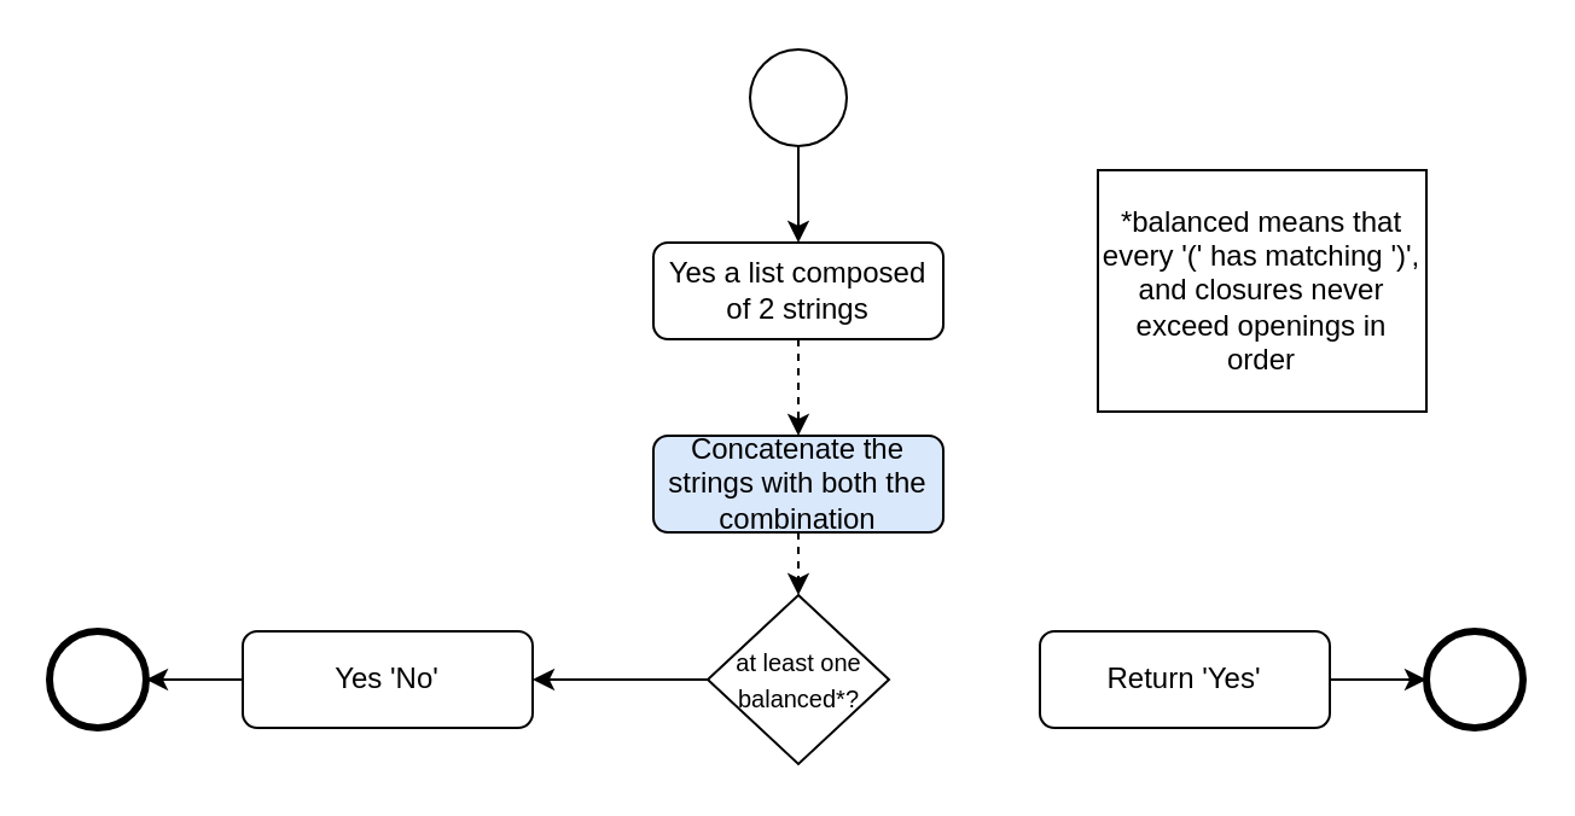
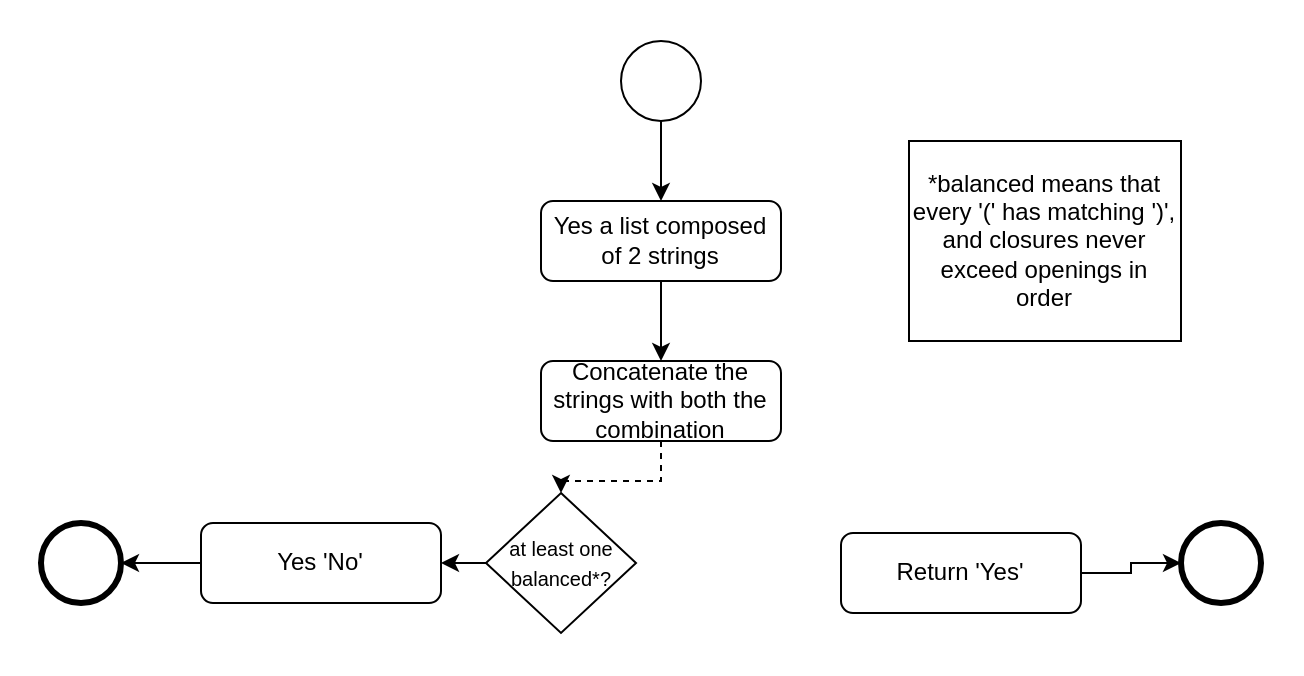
  <mxCell id="0" />
  <mxCell id="1" parent="0" />
  <mxCell id="2" style="edgeStyle=orthogonalEdgeStyle;rounded=0;orthogonalLoop=1;jettySize=auto;html=1;exitX=0.5;exitY=1;exitDx=0;exitDy=0;entryX=0.5;entryY=0;entryDx=0;entryDy=0;" edge="1" parent="1" source="3" target="5"><mxGeometry relative="1" as="geometry"><mxPoint x="410" y="50" as="targetPoint" /></mxGeometry></mxCell>
  <mxCell id="3" value="" style="ellipse;whiteSpace=wrap;html=1;aspect=fixed;" parent="1" vertex="1"><mxGeometry x="310" y="20" width="40" height="40" as="geometry" /></mxCell>
- <mxCell id="4" style="edgeStyle=orthogonalEdgeStyle;rounded=0;orthogonalLoop=1;jettySize=auto;html=1;exitX=0.5;exitY=1;exitDx=0;exitDy=0;entryX=0.5;entryY=0;entryDx=0;entryDy=0;dashed=1;" edge="1" parent="1" source="5" target="10"><mxGeometry relative="1" as="geometry" /></mxCell>
+ <mxCell id="4" style="edgeStyle=orthogonalEdgeStyle;rounded=0;orthogonalLoop=1;jettySize=auto;html=1;exitX=0.5;exitY=1;exitDx=0;exitDy=0;entryX=0.5;entryY=0;entryDx=0;entryDy=0;" edge="1" parent="1" source="5" target="10"><mxGeometry relative="1" as="geometry" /></mxCell>
  <mxCell id="5" value="Yes a list composed of 2 strings" style="rounded=1;whiteSpace=wrap;html=1;" vertex="1" parent="1"><mxGeometry x="270" y="100" width="120" height="40" as="geometry" /></mxCell>
  <mxCell id="6" style="edgeStyle=orthogonalEdgeStyle;rounded=0;orthogonalLoop=1;jettySize=auto;html=1;exitX=1;exitY=0.5;exitDx=0;exitDy=0;entryX=0;entryY=0.5;entryDx=0;entryDy=0;" edge="1" parent="1" source="7" target="8"><mxGeometry relative="1" as="geometry" /></mxCell>
- <mxCell id="7" value="Return 'Yes'" style="rounded=1;whiteSpace=wrap;html=1;" vertex="1" parent="1"><mxGeometry x="430" y="261" width="120" height="40" as="geometry" /></mxCell>
+ <mxCell id="7" value="Return 'Yes'" style="rounded=1;whiteSpace=wrap;html=1;" vertex="1" parent="1"><mxGeometry x="420" y="266" width="120" height="40" as="geometry" /></mxCell>
  <mxCell id="8" value="" style="ellipse;whiteSpace=wrap;html=1;aspect=fixed;strokeWidth=3;" vertex="1" parent="1"><mxGeometry x="590" y="261" width="40" height="40" as="geometry" /></mxCell>
  <mxCell id="9" style="edgeStyle=orthogonalEdgeStyle;rounded=0;orthogonalLoop=1;jettySize=auto;html=1;exitX=0.5;exitY=1;exitDx=0;exitDy=0;entryX=0.5;entryY=0;entryDx=0;entryDy=0;dashed=1;" edge="1" parent="1" source="10" target="12"><mxGeometry relative="1" as="geometry" /></mxCell>
- <mxCell id="10" value="Concatenate the strings with both the combination" style="rounded=1;whiteSpace=wrap;html=1;fillColor=#dae8fc;" vertex="1" parent="1"><mxGeometry x="270" y="180" width="120" height="40" as="geometry" /></mxCell>
+ <mxCell id="10" value="Concatenate the strings with both the combination" style="rounded=1;whiteSpace=wrap;html=1;" vertex="1" parent="1"><mxGeometry x="270" y="180" width="120" height="40" as="geometry" /></mxCell>
  <mxCell id="11" style="edgeStyle=orthogonalEdgeStyle;rounded=0;orthogonalLoop=1;jettySize=auto;html=1;exitX=0;exitY=0.5;exitDx=0;exitDy=0;entryX=1;entryY=0.5;entryDx=0;entryDy=0;" edge="1" parent="1" source="12" target="14"><mxGeometry relative="1" as="geometry" /></mxCell>
- <mxCell id="12" value="&lt;font style=&quot;font-size: 10px;&quot;&gt;at least&amp;nbsp;&lt;/font&gt;&lt;span style=&quot;font-size: 10px;&quot;&gt;one balanced*?&lt;/span&gt;" style="rhombus;whiteSpace=wrap;html=1;" vertex="1" parent="1"><mxGeometry x="292.5" y="246" width="75" height="70" as="geometry" /></mxCell>
+ <mxCell id="12" value="&lt;font style=&quot;font-size: 10px;&quot;&gt;at least&amp;nbsp;&lt;/font&gt;&lt;span style=&quot;font-size: 10px;&quot;&gt;one balanced*?&lt;/span&gt;" style="rhombus;whiteSpace=wrap;html=1;" vertex="1" parent="1"><mxGeometry x="242.5" y="246" width="75" height="70" as="geometry" /></mxCell>
  <mxCell id="13" style="edgeStyle=orthogonalEdgeStyle;rounded=0;orthogonalLoop=1;jettySize=auto;html=1;exitX=0;exitY=0.5;exitDx=0;exitDy=0;entryX=1;entryY=0.5;entryDx=0;entryDy=0;" edge="1" parent="1" source="14" target="15"><mxGeometry relative="1" as="geometry" /></mxCell>
  <mxCell id="14" value="Yes 'No'" style="rounded=1;whiteSpace=wrap;html=1;" vertex="1" parent="1"><mxGeometry x="100" y="261" width="120" height="40" as="geometry" /></mxCell>
  <mxCell id="15" value="" style="ellipse;whiteSpace=wrap;html=1;aspect=fixed;strokeWidth=3;" vertex="1" parent="1"><mxGeometry x="20" y="261" width="40" height="40" as="geometry" /></mxCell>
  <mxCell id="16" value="*balanced means that every '(' has matching ')', and closures never exceed openings in order" style="rounded=0;whiteSpace=wrap;html=1;" vertex="1" parent="1"><mxGeometry x="454" y="70" width="136" height="100" as="geometry" /></mxCell>
